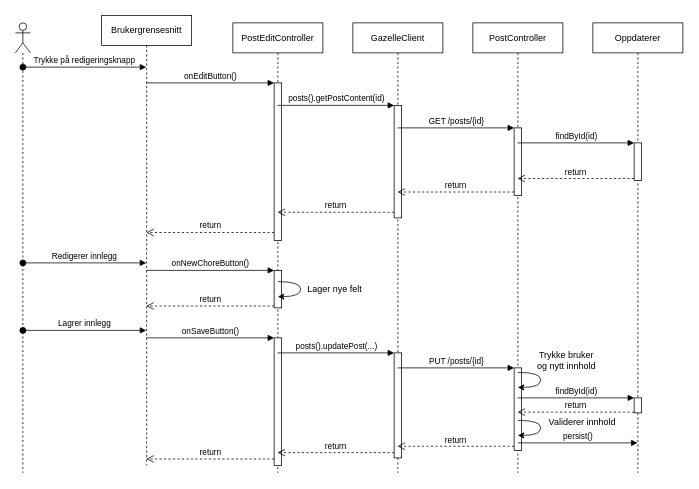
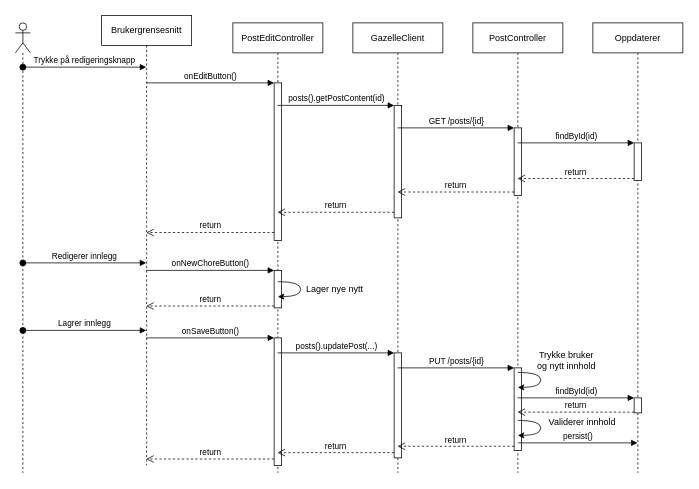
  <mxCell id="0" />
  <mxCell id="1" parent="0" />
  <mxCell id="2" value="Brukergrensesnitt" style="shape=umlLifeline;perimeter=lifelinePerimeter;whiteSpace=wrap;html=1;container=1;collapsible=0;recursiveResize=0;outlineConnect=0;" vertex="1" parent="1"><mxGeometry x="135" y="20" width="120" height="600" as="geometry" /></mxCell>
  <mxCell id="3" value="PostEditController" style="shape=umlLifeline;perimeter=lifelinePerimeter;whiteSpace=wrap;html=1;container=1;collapsible=0;recursiveResize=0;outlineConnect=0;" vertex="1" parent="1"><mxGeometry x="310" y="30" width="120" height="600" as="geometry" /></mxCell>
  <mxCell id="4" value="" style="html=1;points=[];perimeter=orthogonalPerimeter;" vertex="1" parent="3"><mxGeometry x="55" y="80" width="10" height="210" as="geometry" /></mxCell>
  <mxCell id="5" value="" style="html=1;points=[];perimeter=orthogonalPerimeter;" vertex="1" parent="3"><mxGeometry x="55" y="330" width="10" height="50" as="geometry" /></mxCell>
  <mxCell id="6" value="" style="html=1;points=[];perimeter=orthogonalPerimeter;" vertex="1" parent="3"><mxGeometry x="55" y="420" width="10" height="170" as="geometry" /></mxCell>
  <mxCell id="7" value="GazelleClient" style="shape=umlLifeline;perimeter=lifelinePerimeter;whiteSpace=wrap;html=1;container=1;collapsible=0;recursiveResize=0;outlineConnect=0;" vertex="1" parent="1"><mxGeometry x="470" y="30" width="120" height="600" as="geometry" /></mxCell>
  <mxCell id="8" value="" style="html=1;points=[];perimeter=orthogonalPerimeter;" vertex="1" parent="7"><mxGeometry x="55" y="110" width="10" height="150" as="geometry" /></mxCell>
  <mxCell id="9" value="" style="html=1;points=[];perimeter=orthogonalPerimeter;" vertex="1" parent="7"><mxGeometry x="55" y="440" width="10" height="140" as="geometry" /></mxCell>
  <mxCell id="10" value="PostController" style="shape=umlLifeline;perimeter=lifelinePerimeter;whiteSpace=wrap;html=1;container=1;collapsible=0;recursiveResize=0;outlineConnect=0;" vertex="1" parent="1"><mxGeometry x="630" y="30" width="120" height="600" as="geometry" /></mxCell>
  <mxCell id="11" value="" style="html=1;points=[];perimeter=orthogonalPerimeter;" vertex="1" parent="10"><mxGeometry x="55" y="140" width="10" height="90" as="geometry" /></mxCell>
  <mxCell id="12" value="" style="html=1;points=[];perimeter=orthogonalPerimeter;" vertex="1" parent="10"><mxGeometry x="55" y="460" width="10" height="110" as="geometry" /></mxCell>
  <mxCell id="13" value="persist()" style="html=1;verticalAlign=bottom;startArrow=none;startFill=0;endArrow=block;startSize=8;" edge="1" parent="10" target="14"><mxGeometry width="60" relative="1" as="geometry"><mxPoint x="60" y="560" as="sourcePoint" /><mxPoint x="120" y="560" as="targetPoint" /></mxGeometry></mxCell>
  <mxCell id="14" value="Oppdaterer" style="shape=umlLifeline;perimeter=lifelinePerimeter;whiteSpace=wrap;html=1;container=1;collapsible=0;recursiveResize=0;outlineConnect=0;" vertex="1" parent="1"><mxGeometry x="790" y="30" width="120" height="600" as="geometry" /></mxCell>
  <mxCell id="15" value="" style="html=1;points=[];perimeter=orthogonalPerimeter;" vertex="1" parent="14"><mxGeometry x="55" y="160" width="10" height="50" as="geometry" /></mxCell>
  <mxCell id="16" value="" style="html=1;points=[];perimeter=orthogonalPerimeter;" vertex="1" parent="14"><mxGeometry x="55" y="500" width="10" height="20" as="geometry" /></mxCell>
  <mxCell id="17" value="onEditButton()" style="html=1;verticalAlign=bottom;endArrow=block;entryX=0;entryY=0;" edge="1" target="4" parent="1" source="2"><mxGeometry relative="1" as="geometry"><mxPoint x="295" y="110" as="sourcePoint" /></mxGeometry></mxCell>
  <mxCell id="18" value="return" style="html=1;verticalAlign=bottom;endArrow=open;dashed=1;endSize=8;exitX=0;exitY=0.95;" edge="1" source="4" parent="1" target="2"><mxGeometry relative="1" as="geometry"><mxPoint x="295" y="186" as="targetPoint" /></mxGeometry></mxCell>
  <mxCell id="19" value="posts().getPostContent(id)" style="html=1;verticalAlign=bottom;endArrow=block;entryX=0;entryY=0;" edge="1" target="8" parent="1" source="3"><mxGeometry relative="1" as="geometry"><mxPoint x="455" y="150" as="sourcePoint" /></mxGeometry></mxCell>
  <mxCell id="20" value="return" style="html=1;verticalAlign=bottom;endArrow=open;dashed=1;endSize=8;exitX=0;exitY=0.95;" edge="1" source="8" parent="1" target="3"><mxGeometry relative="1" as="geometry"><mxPoint x="455" y="226" as="targetPoint" /></mxGeometry></mxCell>
  <mxCell id="21" value="GET /posts/{id}" style="html=1;verticalAlign=bottom;endArrow=block;entryX=0;entryY=0;" edge="1" target="11" parent="1" source="7"><mxGeometry relative="1" as="geometry"><mxPoint x="615" y="170" as="sourcePoint" /></mxGeometry></mxCell>
  <mxCell id="22" value="return" style="html=1;verticalAlign=bottom;endArrow=open;dashed=1;endSize=8;exitX=0;exitY=0.95;" edge="1" source="11" parent="1" target="7"><mxGeometry relative="1" as="geometry"><mxPoint x="615" y="246" as="targetPoint" /></mxGeometry></mxCell>
  <mxCell id="23" value="findById(id)" style="html=1;verticalAlign=bottom;endArrow=block;entryX=0;entryY=0;" edge="1" target="15" parent="1" source="10"><mxGeometry relative="1" as="geometry"><mxPoint x="775" y="190" as="sourcePoint" /></mxGeometry></mxCell>
  <mxCell id="24" value="return" style="html=1;verticalAlign=bottom;endArrow=open;dashed=1;endSize=8;exitX=0;exitY=0.95;" edge="1" source="15" parent="1" target="10"><mxGeometry relative="1" as="geometry"><mxPoint x="775" y="266" as="targetPoint" /></mxGeometry></mxCell>
  <mxCell id="25" value="" style="shape=umlLifeline;participant=umlActor;perimeter=lifelinePerimeter;whiteSpace=wrap;html=1;container=1;collapsible=0;recursiveResize=0;verticalAlign=top;spacingTop=36;outlineConnect=0;" vertex="1" parent="1"><mxGeometry x="20" y="30" width="20" height="600" as="geometry" /></mxCell>
  <mxCell id="26" value="Redigerer innlegg" style="html=1;verticalAlign=bottom;startArrow=oval;startFill=1;endArrow=block;startSize=8;" edge="1" parent="25" target="2"><mxGeometry width="60" relative="1" as="geometry"><mxPoint x="10" y="320" as="sourcePoint" /><mxPoint x="70" y="320" as="targetPoint" /></mxGeometry></mxCell>
  <mxCell id="27" value="Lagrer innlegg" style="html=1;verticalAlign=bottom;startArrow=oval;startFill=1;endArrow=block;startSize=8;" edge="1" parent="25" target="2"><mxGeometry width="60" relative="1" as="geometry"><mxPoint x="10" y="410" as="sourcePoint" /><mxPoint x="70" y="410" as="targetPoint" /></mxGeometry></mxCell>
  <mxCell id="28" value="Trykke på redigeringsknapp" style="html=1;verticalAlign=bottom;startArrow=oval;startFill=1;endArrow=block;startSize=8;" edge="1" parent="1" target="2"><mxGeometry width="60" relative="1" as="geometry"><mxPoint x="30" y="89" as="sourcePoint" /><mxPoint x="150" y="100" as="targetPoint" /></mxGeometry></mxCell>
  <mxCell id="29" value="" style="curved=1;endArrow=classic;html=1;" edge="1" parent="1"><mxGeometry width="50" height="50" relative="1" as="geometry"><mxPoint x="370" y="375" as="sourcePoint" /><mxPoint x="370" y="395" as="targetPoint" /><Array as="points"><mxPoint x="400.5" y="375" /><mxPoint x="400.5" y="395" /></Array></mxGeometry></mxCell>
- <mxCell id="30" value="Lager nye felt" style="text;html=1;strokeColor=none;fillColor=none;align=center;verticalAlign=middle;whiteSpace=wrap;rounded=0;" vertex="1" parent="1"><mxGeometry x="400.5" y="375" width="90" height="20" as="geometry" /></mxCell>
+ <mxCell id="30" value="Lager nye nytt" style="text;html=1;strokeColor=none;fillColor=none;align=center;verticalAlign=middle;whiteSpace=wrap;rounded=0;" vertex="1" parent="1"><mxGeometry x="400.5" y="375" width="90" height="20" as="geometry" /></mxCell>
  <mxCell id="31" value="onNewChoreButton()" style="html=1;verticalAlign=bottom;endArrow=block;entryX=0;entryY=0;" edge="1" target="5" parent="1" source="2"><mxGeometry relative="1" as="geometry"><mxPoint x="295" y="360" as="sourcePoint" /></mxGeometry></mxCell>
  <mxCell id="32" value="return" style="html=1;verticalAlign=bottom;endArrow=open;dashed=1;endSize=8;exitX=0;exitY=0.95;" edge="1" source="5" parent="1" target="2"><mxGeometry relative="1" as="geometry"><mxPoint x="295" y="436" as="targetPoint" /></mxGeometry></mxCell>
  <mxCell id="33" value="onSaveButton()" style="html=1;verticalAlign=bottom;endArrow=block;entryX=0;entryY=0;" edge="1" target="6" parent="1" source="2"><mxGeometry relative="1" as="geometry"><mxPoint x="295" y="450" as="sourcePoint" /></mxGeometry></mxCell>
  <mxCell id="34" value="return" style="html=1;verticalAlign=bottom;endArrow=open;dashed=1;endSize=8;exitX=0;exitY=0.95;" edge="1" source="6" parent="1" target="2"><mxGeometry relative="1" as="geometry"><mxPoint x="295" y="526" as="targetPoint" /></mxGeometry></mxCell>
  <mxCell id="35" value="return" style="html=1;verticalAlign=bottom;endArrow=open;dashed=1;endSize=8;exitX=0;exitY=0.95;" edge="1" source="9" parent="1" target="3"><mxGeometry relative="1" as="geometry"><mxPoint x="455" y="536" as="targetPoint" /></mxGeometry></mxCell>
  <mxCell id="36" value="posts().updatePost(...)" style="html=1;verticalAlign=bottom;endArrow=block;entryX=0;entryY=0;" edge="1" target="9" parent="1" source="3"><mxGeometry relative="1" as="geometry"><mxPoint x="455" y="460" as="sourcePoint" /></mxGeometry></mxCell>
  <mxCell id="37" value="PUT /posts/{id}" style="html=1;verticalAlign=bottom;endArrow=block;entryX=0;entryY=0;" edge="1" target="12" parent="1" source="7"><mxGeometry relative="1" as="geometry"><mxPoint x="615" y="490" as="sourcePoint" /></mxGeometry></mxCell>
  <mxCell id="38" value="return" style="html=1;verticalAlign=bottom;endArrow=open;dashed=1;endSize=8;exitX=0;exitY=0.95;" edge="1" source="12" parent="1" target="7"><mxGeometry relative="1" as="geometry"><mxPoint x="615" y="566" as="targetPoint" /></mxGeometry></mxCell>
  <mxCell id="39" value="" style="curved=1;endArrow=classic;html=1;" edge="1" parent="1"><mxGeometry width="50" height="50" relative="1" as="geometry"><mxPoint x="690" y="496" as="sourcePoint" /><mxPoint x="690" y="516" as="targetPoint" /><Array as="points"><mxPoint x="720.5" y="496" /><mxPoint x="720.5" y="516" /></Array></mxGeometry></mxCell>
  <mxCell id="40" value="Trykke bruker og nytt innhold" style="text;html=1;strokeColor=none;fillColor=none;align=center;verticalAlign=middle;whiteSpace=wrap;rounded=0;" vertex="1" parent="1"><mxGeometry x="710" y="460" width="90" height="40" as="geometry" /></mxCell>
  <mxCell id="41" value="findById(id)" style="html=1;verticalAlign=bottom;endArrow=block;entryX=0;entryY=0;" edge="1" target="16" parent="1" source="10"><mxGeometry relative="1" as="geometry"><mxPoint x="775" y="490" as="sourcePoint" /></mxGeometry></mxCell>
  <mxCell id="42" value="return" style="html=1;verticalAlign=bottom;endArrow=open;dashed=1;endSize=8;exitX=0;exitY=0.95;" edge="1" source="16" parent="1" target="10"><mxGeometry relative="1" as="geometry"><mxPoint x="775" y="566" as="targetPoint" /></mxGeometry></mxCell>
  <mxCell id="43" value="" style="curved=1;endArrow=classic;html=1;" edge="1" parent="1"><mxGeometry width="50" height="50" relative="1" as="geometry"><mxPoint x="690" y="560" as="sourcePoint" /><mxPoint x="690" y="580" as="targetPoint" /><Array as="points"><mxPoint x="720.5" y="560" /><mxPoint x="720.5" y="580" /></Array></mxGeometry></mxCell>
  <mxCell id="44" value="Validerer innhold" style="text;html=1;strokeColor=none;fillColor=none;align=center;verticalAlign=middle;whiteSpace=wrap;rounded=0;" vertex="1" parent="1"><mxGeometry x="720.5" y="553" width="109.5" height="20" as="geometry" /></mxCell>
